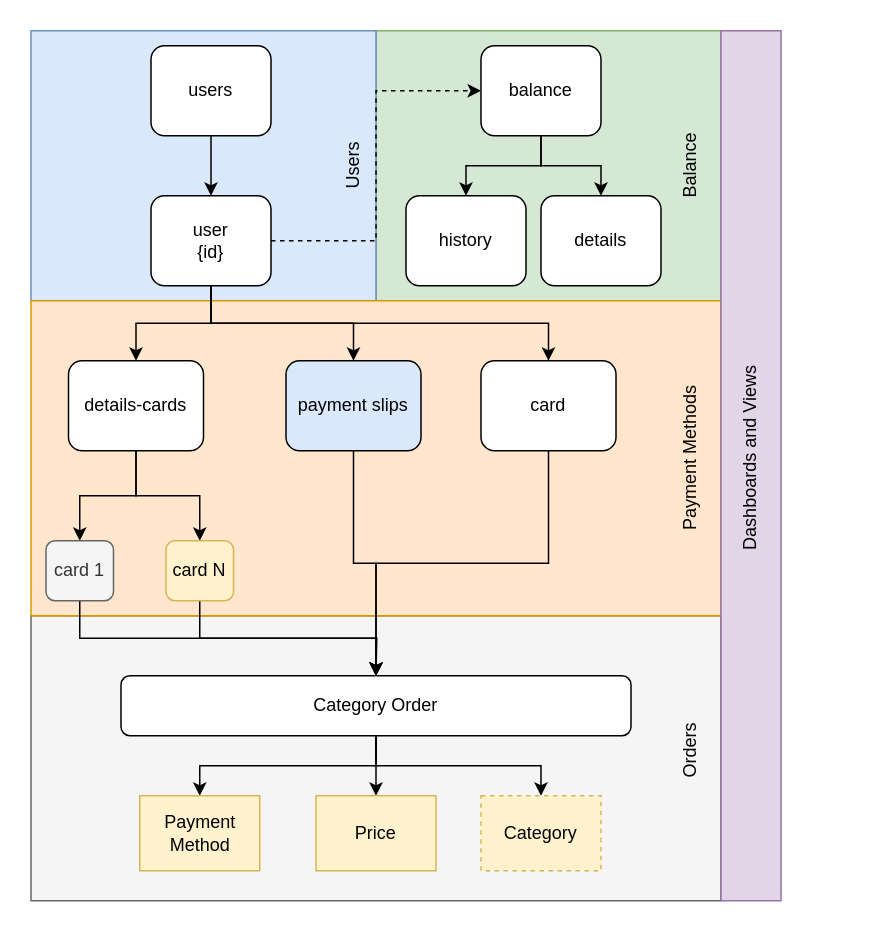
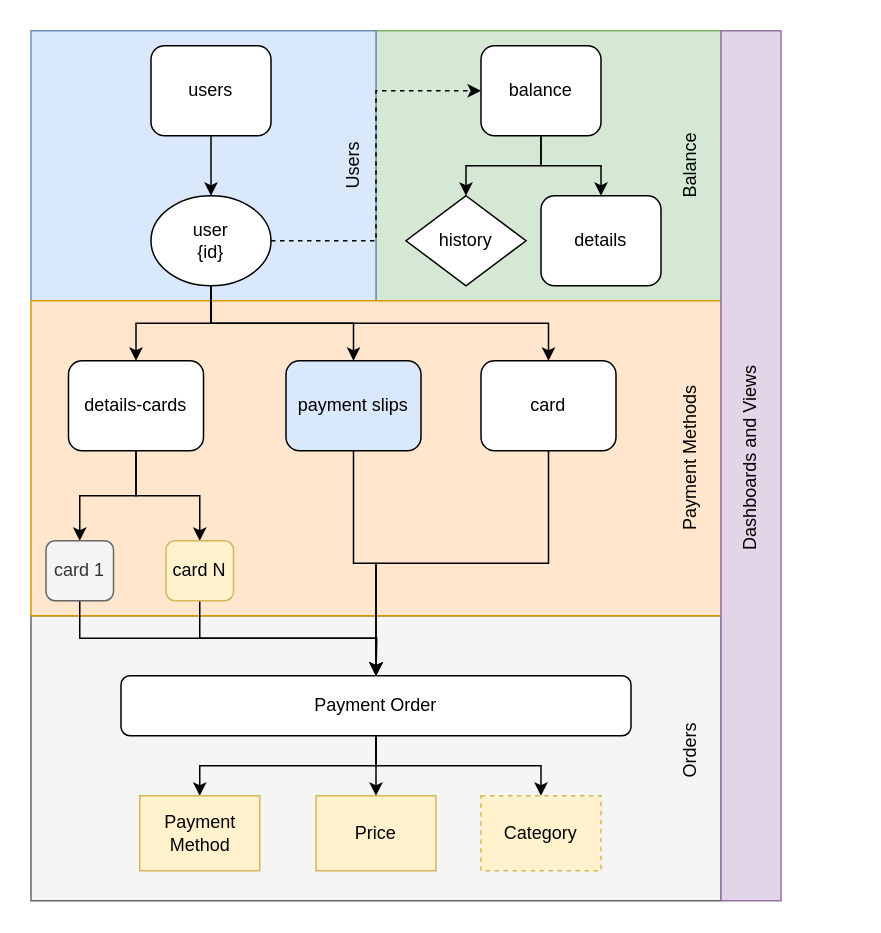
  <mxCell id="0" />
  <mxCell id="1" parent="0" />
  <mxCell id="2" value="" style="rounded=0;whiteSpace=wrap;html=1;fillColor=#d5e8d4;strokeColor=#82b366;" vertex="1" parent="1"><mxGeometry x="250" y="20" width="230" height="180" as="geometry" /></mxCell>
  <mxCell id="3" value="" style="rounded=0;whiteSpace=wrap;html=1;fillColor=#f5f5f5;strokeColor=#666666;fontColor=#333333;" vertex="1" parent="1"><mxGeometry x="20" y="410" width="460" height="190" as="geometry" /></mxCell>
  <mxCell id="4" value="" style="rounded=0;whiteSpace=wrap;html=1;fillColor=#dae8fc;strokeColor=#6c8ebf;" vertex="1" parent="1"><mxGeometry x="20" y="20" width="230" height="180" as="geometry" /></mxCell>
  <mxCell id="5" value="" style="rounded=0;whiteSpace=wrap;html=1;fillColor=#ffe6cc;strokeColor=#d79b00;" vertex="1" parent="1"><mxGeometry x="20" y="200" width="460" height="210" as="geometry" /></mxCell>
  <mxCell id="6" style="edgeStyle=orthogonalEdgeStyle;rounded=0;orthogonalLoop=1;jettySize=auto;html=1;exitX=0.5;exitY=1;exitDx=0;exitDy=0;entryX=0.5;entryY=0;entryDx=0;entryDy=0;" edge="1" parent="1" source="10" target="13"><mxGeometry relative="1" as="geometry" /></mxCell>
  <mxCell id="7" style="edgeStyle=orthogonalEdgeStyle;rounded=0;orthogonalLoop=1;jettySize=auto;html=1;exitX=0.5;exitY=1;exitDx=0;exitDy=0;entryX=0.5;entryY=0;entryDx=0;entryDy=0;" edge="1" parent="1" source="10" target="19"><mxGeometry relative="1" as="geometry" /></mxCell>
  <mxCell id="8" style="edgeStyle=orthogonalEdgeStyle;rounded=0;orthogonalLoop=1;jettySize=auto;html=1;exitX=0.5;exitY=1;exitDx=0;exitDy=0;entryX=0.5;entryY=0;entryDx=0;entryDy=0;" edge="1" parent="1" source="10" target="21"><mxGeometry relative="1" as="geometry" /></mxCell>
  <mxCell id="9" style="edgeStyle=orthogonalEdgeStyle;rounded=0;orthogonalLoop=1;jettySize=auto;html=1;exitX=1;exitY=0.5;exitDx=0;exitDy=0;entryX=0;entryY=0.5;entryDx=0;entryDy=0;dashed=1;" edge="1" parent="1" source="10" target="37"><mxGeometry relative="1" as="geometry" /></mxCell>
- <mxCell id="10" value="&lt;div&gt;user&lt;/div&gt;&lt;div&gt;{id}&lt;br&gt;&lt;/div&gt;" style="rounded=1;whiteSpace=wrap;html=1;" vertex="1" parent="1"><mxGeometry x="100" y="130" width="80" height="60" as="geometry" /></mxCell>
+ <mxCell id="10" value="&lt;div&gt;user&lt;/div&gt;&lt;div&gt;{id}&lt;br&gt;&lt;/div&gt;" style="ellipse;whiteSpace=wrap;html=1;" vertex="1" parent="1"><mxGeometry x="100" y="130" width="80" height="60" as="geometry" /></mxCell>
  <mxCell id="11" style="edgeStyle=orthogonalEdgeStyle;rounded=0;orthogonalLoop=1;jettySize=auto;html=1;exitX=0.5;exitY=1;exitDx=0;exitDy=0;entryX=0.5;entryY=0;entryDx=0;entryDy=0;" edge="1" parent="1" source="13" target="15"><mxGeometry relative="1" as="geometry" /></mxCell>
  <mxCell id="12" style="edgeStyle=orthogonalEdgeStyle;rounded=0;orthogonalLoop=1;jettySize=auto;html=1;exitX=0.5;exitY=1;exitDx=0;exitDy=0;entryX=0.5;entryY=0;entryDx=0;entryDy=0;" edge="1" parent="1" source="13" target="17"><mxGeometry relative="1" as="geometry" /></mxCell>
  <mxCell id="13" value="details-cards" style="rounded=1;whiteSpace=wrap;html=1;" vertex="1" parent="1"><mxGeometry x="45" y="240" width="90" height="60" as="geometry" /></mxCell>
  <mxCell id="14" style="edgeStyle=orthogonalEdgeStyle;rounded=0;orthogonalLoop=1;jettySize=auto;html=1;exitX=0.5;exitY=1;exitDx=0;exitDy=0;entryX=0.5;entryY=0;entryDx=0;entryDy=0;" edge="1" parent="1" source="15" target="29"><mxGeometry relative="1" as="geometry" /></mxCell>
  <mxCell id="15" value="card 1" style="rounded=1;whiteSpace=wrap;html=1;fillColor=#f5f5f5;strokeColor=#666666;fontColor=#333333;" vertex="1" parent="1"><mxGeometry x="30" y="360" width="45" height="40" as="geometry" /></mxCell>
  <mxCell id="16" style="edgeStyle=orthogonalEdgeStyle;rounded=0;orthogonalLoop=1;jettySize=auto;html=1;exitX=0.5;exitY=1;exitDx=0;exitDy=0;" edge="1" parent="1" source="17"><mxGeometry relative="1" as="geometry"><mxPoint x="250" y="450" as="targetPoint" /></mxGeometry></mxCell>
  <mxCell id="17" value="card N" style="rounded=1;whiteSpace=wrap;html=1;fillColor=#fff2cc;strokeColor=#d6b656;" vertex="1" parent="1"><mxGeometry x="110" y="360" width="45" height="40" as="geometry" /></mxCell>
  <mxCell id="18" style="edgeStyle=orthogonalEdgeStyle;rounded=0;orthogonalLoop=1;jettySize=auto;html=1;exitX=0.5;exitY=1;exitDx=0;exitDy=0;entryX=0.5;entryY=0;entryDx=0;entryDy=0;" edge="1" parent="1" source="19" target="29"><mxGeometry relative="1" as="geometry" /></mxCell>
  <mxCell id="19" value="payment slips" style="rounded=1;whiteSpace=wrap;html=1;fillColor=#dae8fc;" vertex="1" parent="1"><mxGeometry x="190" y="240" width="90" height="60" as="geometry" /></mxCell>
  <mxCell id="20" style="edgeStyle=orthogonalEdgeStyle;rounded=0;orthogonalLoop=1;jettySize=auto;html=1;exitX=0.5;exitY=1;exitDx=0;exitDy=0;entryX=0.5;entryY=0;entryDx=0;entryDy=0;" edge="1" parent="1" source="21" target="29"><mxGeometry relative="1" as="geometry" /></mxCell>
  <mxCell id="21" value="card" style="rounded=1;whiteSpace=wrap;html=1;" vertex="1" parent="1"><mxGeometry x="320" y="240" width="90" height="60" as="geometry" /></mxCell>
  <mxCell id="22" value="Payment Methods" style="text;html=1;strokeColor=none;fillColor=none;align=center;verticalAlign=middle;whiteSpace=wrap;rounded=0;rotation=-90;" vertex="1" parent="1"><mxGeometry x="410" y="295" width="100" height="20" as="geometry" /></mxCell>
  <mxCell id="23" style="edgeStyle=orthogonalEdgeStyle;rounded=0;orthogonalLoop=1;jettySize=auto;html=1;exitX=0.5;exitY=1;exitDx=0;exitDy=0;entryX=0.5;entryY=0;entryDx=0;entryDy=0;" edge="1" parent="1" source="24" target="10"><mxGeometry relative="1" as="geometry" /></mxCell>
  <mxCell id="24" value="users" style="rounded=1;whiteSpace=wrap;html=1;" vertex="1" parent="1"><mxGeometry x="100" y="30" width="80" height="60" as="geometry" /></mxCell>
  <mxCell id="25" value="Balance" style="text;html=1;strokeColor=none;fillColor=none;align=center;verticalAlign=middle;whiteSpace=wrap;rounded=0;rotation=-90;" vertex="1" parent="1"><mxGeometry x="410" y="100" width="100" height="20" as="geometry" /></mxCell>
  <mxCell id="26" style="edgeStyle=orthogonalEdgeStyle;rounded=0;orthogonalLoop=1;jettySize=auto;html=1;exitX=0.5;exitY=1;exitDx=0;exitDy=0;entryX=0.5;entryY=0;entryDx=0;entryDy=0;" edge="1" parent="1" source="29" target="31"><mxGeometry relative="1" as="geometry" /></mxCell>
  <mxCell id="27" style="edgeStyle=orthogonalEdgeStyle;rounded=0;orthogonalLoop=1;jettySize=auto;html=1;exitX=0.5;exitY=1;exitDx=0;exitDy=0;entryX=0.5;entryY=0;entryDx=0;entryDy=0;" edge="1" parent="1" source="29" target="32"><mxGeometry relative="1" as="geometry" /></mxCell>
  <mxCell id="28" style="edgeStyle=orthogonalEdgeStyle;rounded=0;orthogonalLoop=1;jettySize=auto;html=1;exitX=0.5;exitY=1;exitDx=0;exitDy=0;entryX=0.5;entryY=0;entryDx=0;entryDy=0;" edge="1" parent="1" source="29" target="33"><mxGeometry relative="1" as="geometry" /></mxCell>
- <mxCell id="29" value="Category Order" style="rounded=1;whiteSpace=wrap;html=1;" vertex="1" parent="1"><mxGeometry x="80" y="450" width="340" height="40" as="geometry" /></mxCell>
+ <mxCell id="29" value="Payment Order" style="rounded=1;whiteSpace=wrap;html=1;" vertex="1" parent="1"><mxGeometry x="80" y="450" width="340" height="40" as="geometry" /></mxCell>
  <mxCell id="30" value="Orders" style="text;html=1;strokeColor=none;fillColor=none;align=center;verticalAlign=middle;whiteSpace=wrap;rounded=0;rotation=-90;" vertex="1" parent="1"><mxGeometry x="410" y="490" width="100" height="20" as="geometry" /></mxCell>
  <mxCell id="31" value="Payment Method" style="rounded=0;whiteSpace=wrap;html=1;fillColor=#fff2cc;strokeColor=#d6b656;" vertex="1" parent="1"><mxGeometry x="92.5" y="530" width="80" height="50" as="geometry" /></mxCell>
  <mxCell id="32" value="Price" style="rounded=0;whiteSpace=wrap;html=1;fillColor=#fff2cc;strokeColor=#d6b656;" vertex="1" parent="1"><mxGeometry x="210" y="530" width="80" height="50" as="geometry" /></mxCell>
  <mxCell id="33" value="Category" style="rounded=0;whiteSpace=wrap;html=1;fillColor=#fff2cc;strokeColor=#d6b656;dashed=1;" vertex="1" parent="1"><mxGeometry x="320" y="530" width="80" height="50" as="geometry" /></mxCell>
  <mxCell id="34" value="Users" style="text;html=1;strokeColor=none;fillColor=none;align=center;verticalAlign=middle;whiteSpace=wrap;rounded=0;rotation=-90;" vertex="1" parent="1"><mxGeometry x="185" y="100" width="100" height="20" as="geometry" /></mxCell>
  <mxCell id="35" style="edgeStyle=orthogonalEdgeStyle;rounded=0;orthogonalLoop=1;jettySize=auto;html=1;exitX=0.5;exitY=1;exitDx=0;exitDy=0;entryX=0.5;entryY=0;entryDx=0;entryDy=0;" edge="1" parent="1" source="37" target="40"><mxGeometry relative="1" as="geometry" /></mxCell>
  <mxCell id="36" style="edgeStyle=orthogonalEdgeStyle;rounded=0;orthogonalLoop=1;jettySize=auto;html=1;exitX=0.5;exitY=1;exitDx=0;exitDy=0;entryX=0.5;entryY=0;entryDx=0;entryDy=0;" edge="1" parent="1" source="37" target="41"><mxGeometry relative="1" as="geometry" /></mxCell>
  <mxCell id="37" value="balance" style="rounded=1;whiteSpace=wrap;html=1;" vertex="1" parent="1"><mxGeometry x="320" y="30" width="80" height="60" as="geometry" /></mxCell>
  <mxCell id="38" value="" style="rounded=0;whiteSpace=wrap;html=1;fillColor=#e1d5e7;strokeColor=#9673a6;" vertex="1" parent="1"><mxGeometry x="480" y="20" width="40" height="580" as="geometry" /></mxCell>
  <mxCell id="39" value="&lt;div&gt;Dashboards and Views&lt;/div&gt;" style="text;html=1;strokeColor=none;fillColor=none;align=center;verticalAlign=middle;whiteSpace=wrap;rounded=0;rotation=-90;" vertex="1" parent="1"><mxGeometry x="435" y="295" width="130" height="20" as="geometry" /></mxCell>
- <mxCell id="40" value="history" style="rounded=1;whiteSpace=wrap;html=1;" vertex="1" parent="1"><mxGeometry x="270" y="130" width="80" height="60" as="geometry" /></mxCell>
+ <mxCell id="40" value="history" style="rhombus;whiteSpace=wrap;html=1;" vertex="1" parent="1"><mxGeometry x="270" y="130" width="80" height="60" as="geometry" /></mxCell>
  <mxCell id="41" value="details" style="rounded=1;whiteSpace=wrap;html=1;" vertex="1" parent="1"><mxGeometry x="360" y="130" width="80" height="60" as="geometry" /></mxCell>
